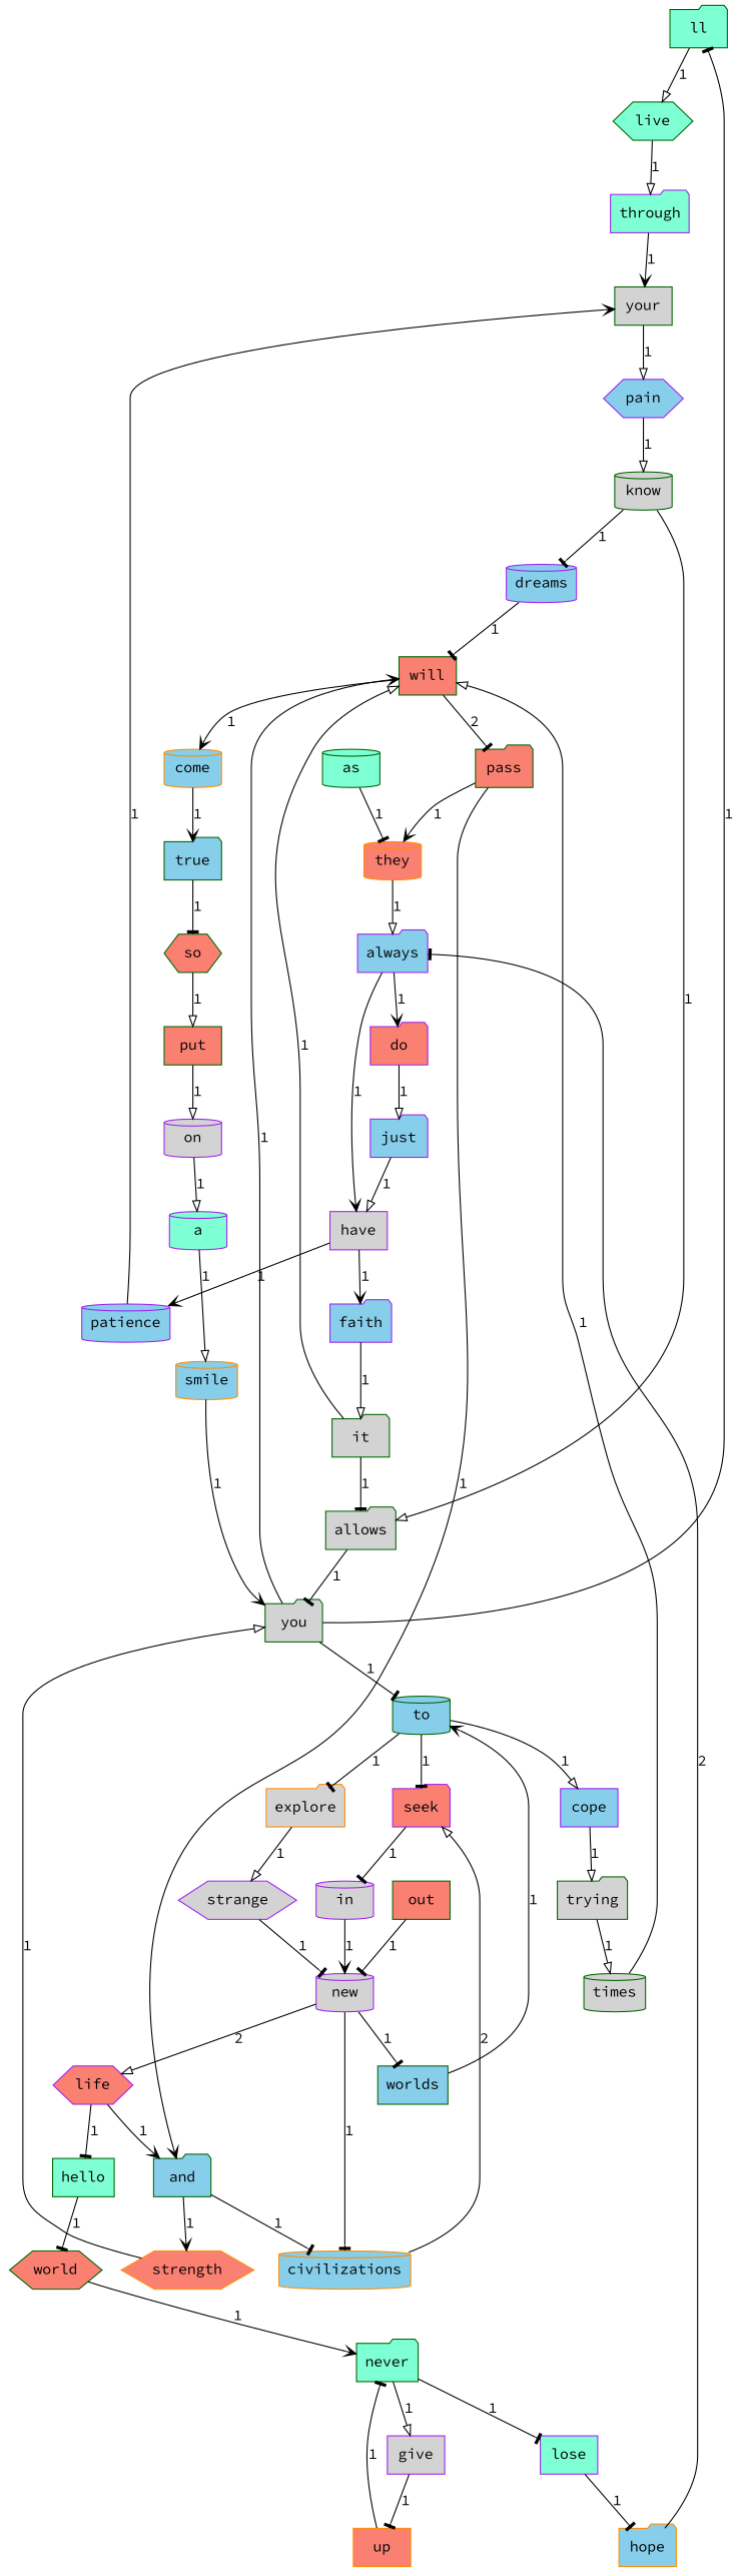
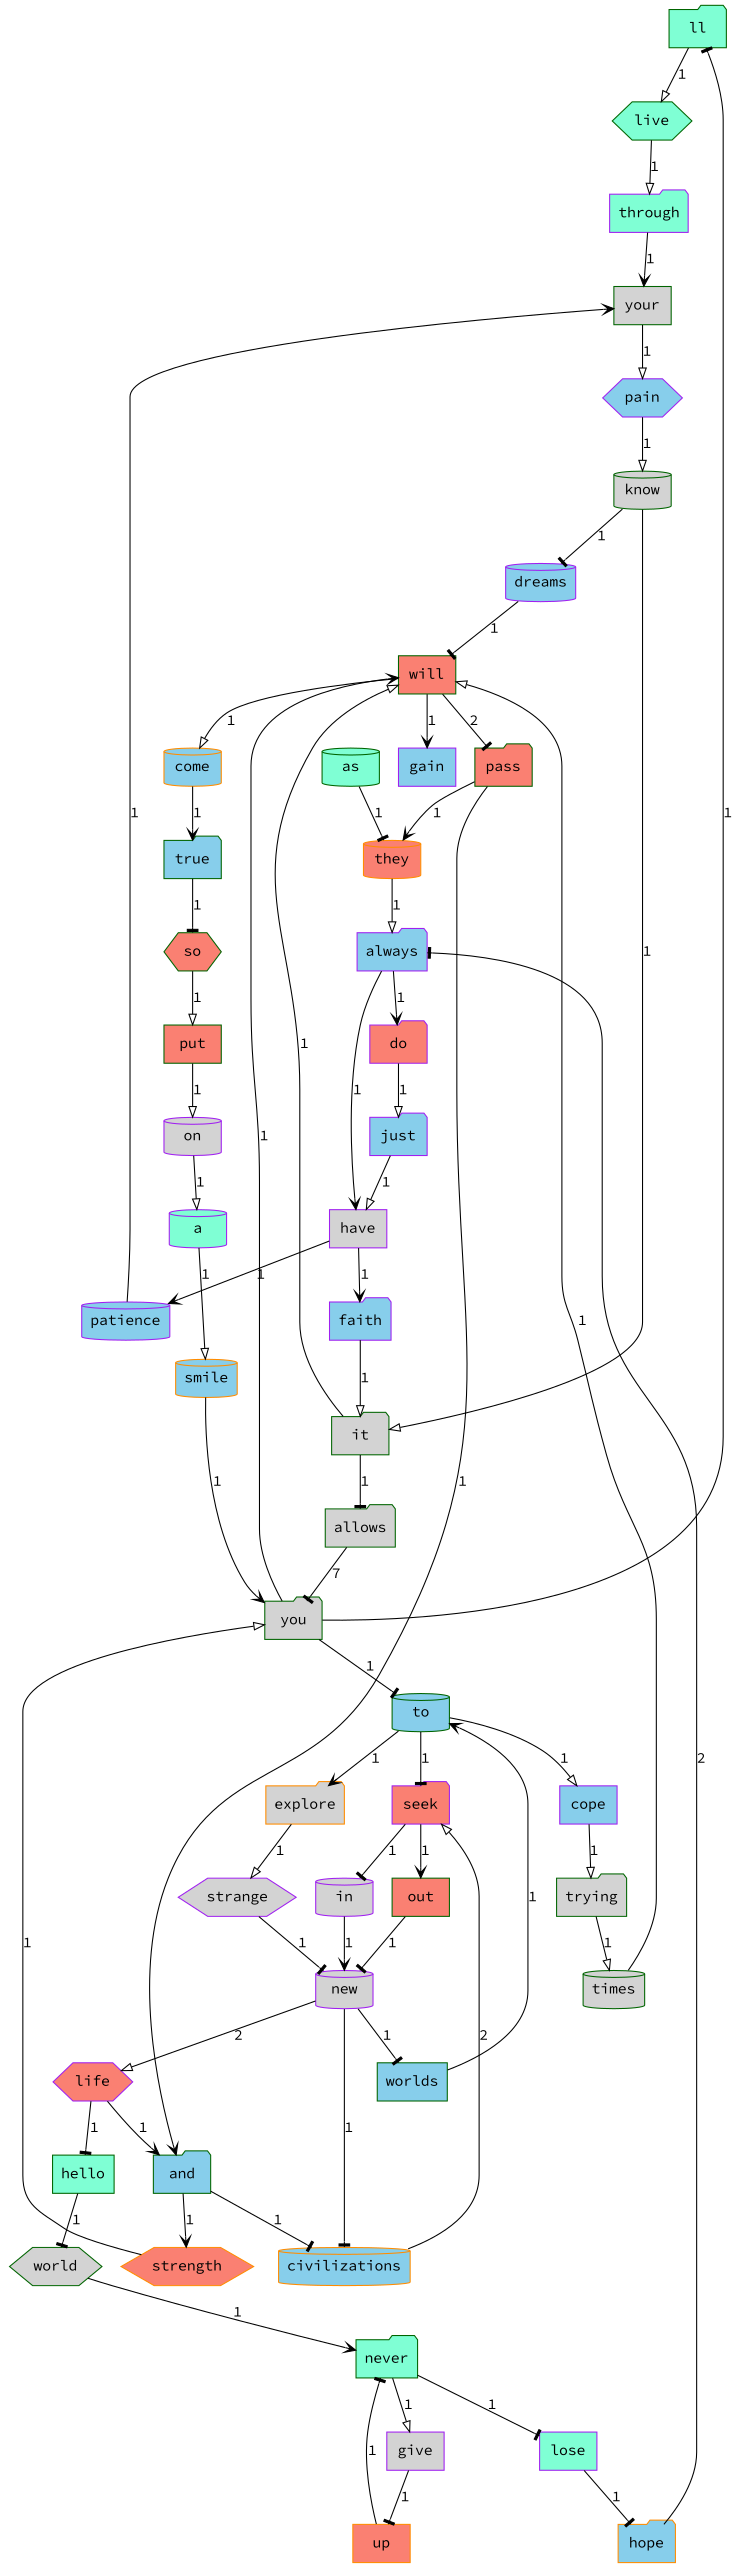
  digraph {
    fontname="Source Code Pro"
    node [color=darkgreen fillcolor=skyblue fontname="Source Code Pro" shape=folder style=filled]
    edge [arrowhead=onormal fontname="Source Code Pro"]
    ll [fillcolor=aquamarine]
    live [fillcolor=aquamarine shape=hexagon]
    through [color=purple fillcolor=aquamarine]
    your [fillcolor=lightgrey shape=box]
    pain [color=purple shape=hexagon]
    dreams [color=purple shape=cylinder]
    will [fillcolor=salmon shape=box]
    know [fillcolor=lightgrey shape=cylinder]
    strength [color=darkorange fillcolor=salmon shape=hexagon]
    you [fillcolor=lightgrey]
    to [shape=cylinder]
    seek [color=purple fillcolor=salmon]
    cope [color=purple shape=box]
    explore [color=darkorange fillcolor=lightgrey]
    pass [fillcolor=salmon]
    come [color=darkorange shape=cylinder]
+   gain [color=purple shape=box]
    it [fillcolor=lightgrey]
    do [color=purple fillcolor=salmon]
    just [color=purple]
    have [color=purple fillcolor=lightgrey shape=box]
    faith [color=purple]
    patience [color=purple shape=cylinder]
    hope [color=darkorange]
    always [color=purple]
    put [fillcolor=salmon shape=box]
    on [color=purple fillcolor=lightgrey shape=cylinder]
    a [color=purple fillcolor=aquamarine shape=cylinder]
    smile [color=darkorange shape=cylinder]
    up [color=darkorange fillcolor=salmon shape=box]
    never [fillcolor=aquamarine]
    give [color=purple fillcolor=lightgrey shape=box]
    lose [color=purple fillcolor=aquamarine shape=box]
    civilizations [color=darkorange shape=cylinder]
    in [color=purple fillcolor=lightgrey shape=cylinder]
    out [fillcolor=salmon shape=box]
    new [color=purple fillcolor=lightgrey shape=cylinder]
    life [color=purple fillcolor=salmon shape=hexagon]
    worlds [shape=box]
    trying [fillcolor=lightgrey]
    strange [color=purple fillcolor=lightgrey shape=hexagon]
    they [color=darkorange fillcolor=salmon shape=cylinder]
    and
    true
    hello [fillcolor=aquamarine shape=box]
-   world [fillcolor=salmon shape=hexagon]
+   world [fillcolor=lightgrey shape=hexagon]
    as [fillcolor=aquamarine shape=cylinder]
    so [fillcolor=salmon shape=hexagon]
    allows [fillcolor=lightgrey]
    times [fillcolor=lightgrey shape=cylinder]
    ll -> live [label=1]
    live -> through [label=1]
    through -> your [arrowhead=vee label=1]
    your -> pain [label=1]
    pain -> know [label=1]
    dreams -> will [arrowhead=tee label=1]
    will -> pass [arrowhead=tee label=2]
-   will -> come [arrowhead=vee label=1]
+   will -> come [label=1]
+   will -> gain [arrowhead=vee label=1]
    know -> dreams [arrowhead=tee label=1]
-   know -> allows [label=1]
+   know -> it [label=1]
    strength -> you [label=1]
    you -> ll [arrowhead=tee label=1]
    you -> will [arrowhead=vee label=1]
    you -> to [arrowhead=tee label=1]
    to -> seek [arrowhead=tee label=1]
    to -> cope [label=1]
-   to -> explore [arrowhead=tee label=1]
+   to -> explore [arrowhead=vee label=1]
    seek -> in [arrowhead=tee label=1]
+   seek -> out [arrowhead=vee label=1]
    cope -> trying [label=1]
    explore -> strange [label=1]
    pass -> they [arrowhead=vee label=1]
    pass -> and [arrowhead=vee label=1]
    come -> true [arrowhead=vee label=1]
    it -> will [label=1]
    it -> allows [arrowhead=tee label=1]
    do -> just [label=1]
    just -> have [label=1]
    have -> faith [arrowhead=vee label=1]
    have -> patience [arrowhead=vee label=1]
    faith -> it [label=1]
    patience -> your [arrowhead=vee label=1]
    hope -> always [arrowhead=tee label=2]
    always -> do [arrowhead=vee label=1]
    always -> have [arrowhead=vee label=1]
    put -> on [label=1]
    on -> a [label=1]
    a -> smile [label=1]
    smile -> you [arrowhead=vee label=1]
    up -> never [arrowhead=tee label=1]
    never -> give [label=1]
    never -> lose [arrowhead=tee label=1]
    give -> up [arrowhead=tee label=1]
    lose -> hope [arrowhead=tee label=1]
    civilizations -> seek [label=2]
    in -> new [arrowhead=vee label=1]
    out -> new [arrowhead=tee label=1]
    new -> civilizations [arrowhead=tee label=1]
    new -> life [label=2]
    new -> worlds [arrowhead=tee label=1]
    life -> and [arrowhead=vee label=1]
    life -> hello [arrowhead=tee label=1]
    worlds -> to [arrowhead=vee label=1]
    trying -> times [label=1]
    strange -> new [arrowhead=tee label=1]
    they -> always [label=1]
    and -> strength [arrowhead=vee label=1]
    and -> civilizations [arrowhead=tee label=1]
    true -> so [arrowhead=tee label=1]
    hello -> world [arrowhead=tee label=1]
    world -> never [arrowhead=vee label=1]
    as -> they [arrowhead=tee label=1]
    so -> put [label=1]
-   allows -> you [arrowhead=tee label=1]
+   allows -> you [arrowhead=tee label=7]
    times -> will [label=1]
  }
